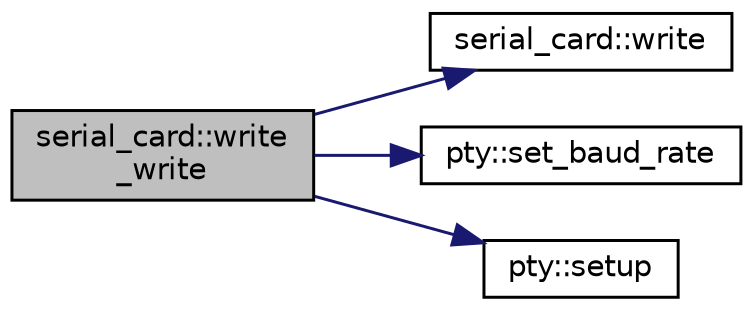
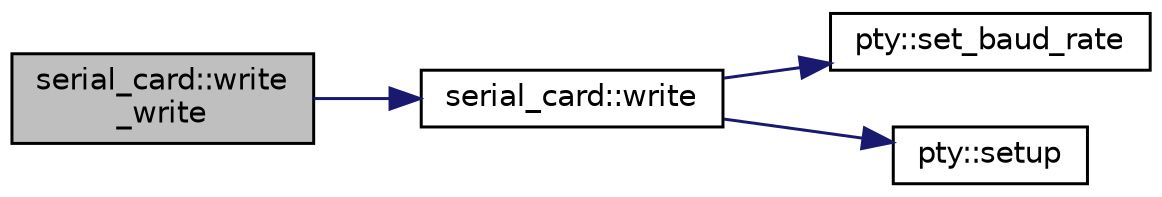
  digraph {
    rankdir=LR
    node [color=black fillcolor=white fontname=Helvetica fontsize=10 shape=record style=filled]
    edge [color=midnightblue fontname=Helvetica fontsize=10 labelfontname=Helvetica labelfontsize=10 style=solid]
    n1 [fillcolor=grey75 fontcolor=black height=0.2 label="serial_card::write\l_write" width=0.4]
    n2 [height=0.2 label="serial_card::write" width=0.4]
    n3 [height=0.2 label="pty::set_baud_rate" width=0.4]
    n4 [height=0.2 label="pty::setup" width=0.4]
    n1 -> n2
-   n1 -> n3
-   n1 -> n4
+   n2 -> n3
+   n2 -> n4
  }
